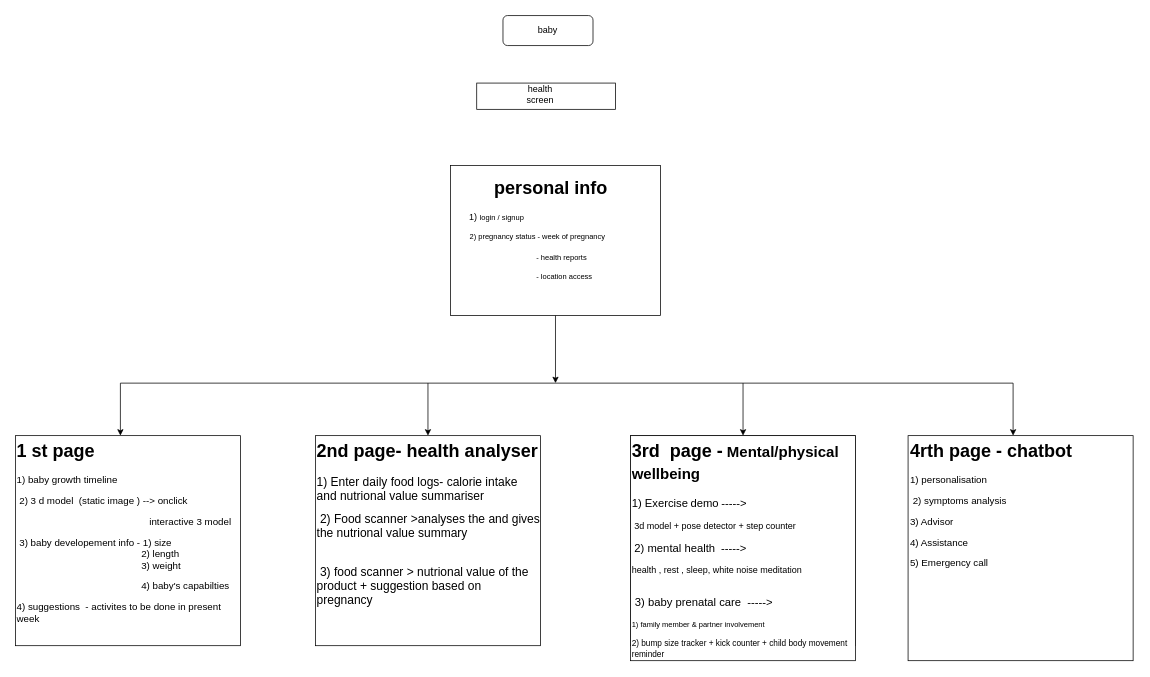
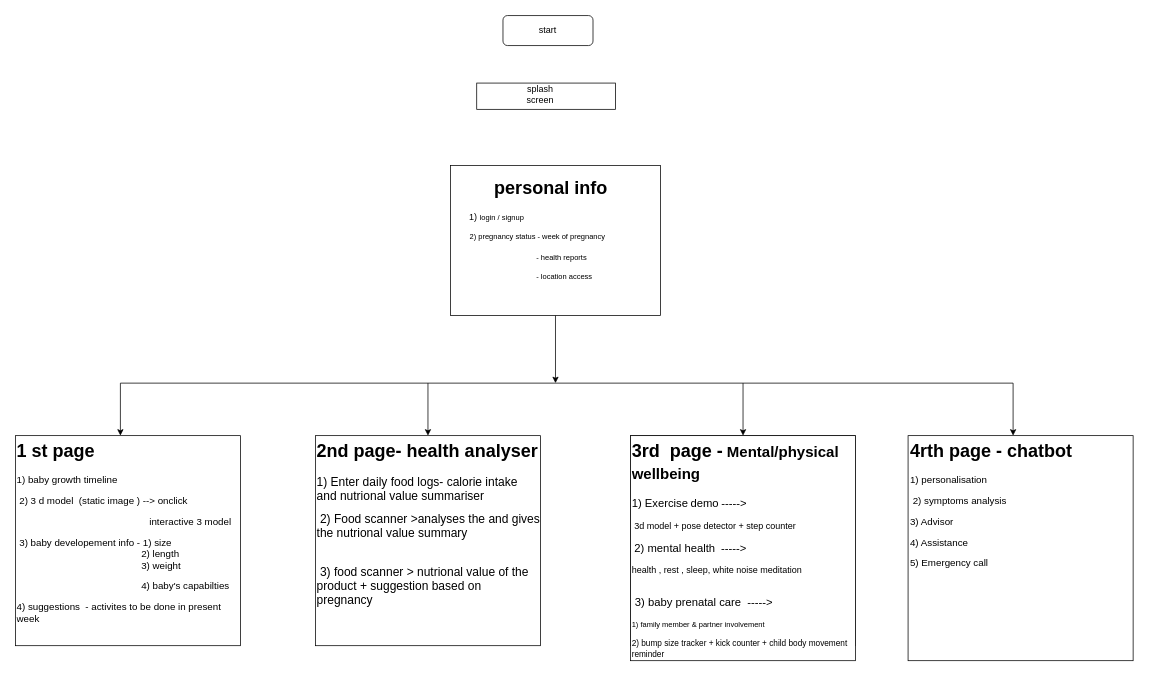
  <mxCell id="0" />
  <mxCell id="1" parent="0" />
  <mxCell id="2" value="" style="rounded=1;whiteSpace=wrap;html=1;" vertex="1" parent="1"><mxGeometry x="670" y="20" width="120" height="40" as="geometry" /></mxCell>
  <mxCell id="3" value="" style="rounded=0;whiteSpace=wrap;html=1;" vertex="1" parent="1"><mxGeometry x="635" y="110" width="185" height="35" as="geometry" /></mxCell>
- <mxCell id="4" value="baby" style="text;html=1;align=center;verticalAlign=middle;whiteSpace=wrap;rounded=0;" vertex="1" parent="1"><mxGeometry x="700" y="25" width="60" height="30" as="geometry" /></mxCell>
- <mxCell id="5" value="health screen" style="text;html=1;align=center;verticalAlign=middle;whiteSpace=wrap;rounded=0;" vertex="1" parent="1"><mxGeometry x="690" y="110" width="60" height="30" as="geometry" /></mxCell>
+ <mxCell id="4" value="start" style="text;html=1;align=center;verticalAlign=middle;whiteSpace=wrap;rounded=0;" vertex="1" parent="1"><mxGeometry x="700" y="25" width="60" height="30" as="geometry" /></mxCell>
+ <mxCell id="5" value="splash screen" style="text;html=1;align=center;verticalAlign=middle;whiteSpace=wrap;rounded=0;" vertex="1" parent="1"><mxGeometry x="690" y="110" width="60" height="30" as="geometry" /></mxCell>
  <mxCell id="6" value="" style="rounded=0;whiteSpace=wrap;html=1;" vertex="1" parent="1"><mxGeometry x="600" y="220" width="280" height="200" as="geometry" /></mxCell>
  <mxCell id="7" value="&lt;h1 style=&quot;margin-top: 0px;&quot;&gt;&amp;nbsp; &amp;nbsp; &amp;nbsp; &amp;nbsp;personal info&lt;/h1&gt;&lt;p&gt;&amp;nbsp; &amp;nbsp; 1)&amp;nbsp;&lt;font size=&quot;1&quot;&gt;login / signup&amp;nbsp;&lt;/font&gt;&lt;/p&gt;&lt;p&gt;&lt;font size=&quot;1&quot;&gt;&amp;nbsp; &amp;nbsp; &amp;nbsp;2) pregnancy status - week of pregnancy&amp;nbsp;&amp;nbsp;&lt;/font&gt;&lt;/p&gt;&lt;p&gt;&lt;font size=&quot;1&quot;&gt;&amp;nbsp; &amp;nbsp; &amp;nbsp; &amp;nbsp; &amp;nbsp; &amp;nbsp; &amp;nbsp; &amp;nbsp; &amp;nbsp; &amp;nbsp; &amp;nbsp; &amp;nbsp; &amp;nbsp; &amp;nbsp; &amp;nbsp; &amp;nbsp; &amp;nbsp; &amp;nbsp; &amp;nbsp;- health reports&amp;nbsp;&lt;/font&gt;&lt;/p&gt;&lt;p&gt;&lt;font size=&quot;1&quot;&gt;&amp;nbsp; &amp;nbsp; &amp;nbsp; &amp;nbsp; &amp;nbsp; &amp;nbsp; &amp;nbsp; &amp;nbsp; &amp;nbsp; &amp;nbsp; &amp;nbsp; &amp;nbsp; &amp;nbsp; &amp;nbsp; &amp;nbsp; &amp;nbsp; &amp;nbsp; &amp;nbsp; &amp;nbsp;- location access&lt;/font&gt;&lt;/p&gt;&lt;p&gt;&lt;font size=&quot;1&quot;&gt;&amp;nbsp; &amp;nbsp; &amp;nbsp; &amp;nbsp;&lt;/font&gt;&lt;/p&gt;" style="text;html=1;whiteSpace=wrap;overflow=hidden;rounded=0;" vertex="1" parent="1"><mxGeometry x="610" y="230" width="260" height="180" as="geometry" /></mxCell>
  <mxCell id="8" value="" style="endArrow=classic;html=1;rounded=0;" edge="1" parent="1"><mxGeometry width="50" height="50" relative="1" as="geometry"><mxPoint x="740" y="420" as="sourcePoint" /><mxPoint x="740" y="510" as="targetPoint" /></mxGeometry></mxCell>
  <mxCell id="9" value="" style="endArrow=none;html=1;rounded=0;" edge="1" parent="1"><mxGeometry width="50" height="50" relative="1" as="geometry"><mxPoint x="160" y="510" as="sourcePoint" /><mxPoint x="1350" y="510" as="targetPoint" /></mxGeometry></mxCell>
  <mxCell id="10" value="" style="endArrow=classic;html=1;rounded=0;" edge="1" parent="1"><mxGeometry width="50" height="50" relative="1" as="geometry"><mxPoint x="160" y="510" as="sourcePoint" /><mxPoint x="160" y="580" as="targetPoint" /></mxGeometry></mxCell>
  <mxCell id="11" value="" style="endArrow=classic;html=1;rounded=0;" edge="1" parent="1"><mxGeometry width="50" height="50" relative="1" as="geometry"><mxPoint x="570" y="510" as="sourcePoint" /><mxPoint x="570" y="580" as="targetPoint" /></mxGeometry></mxCell>
  <mxCell id="12" value="" style="endArrow=classic;html=1;rounded=0;" edge="1" parent="1"><mxGeometry width="50" height="50" relative="1" as="geometry"><mxPoint x="990" y="510" as="sourcePoint" /><mxPoint x="990" y="580" as="targetPoint" /></mxGeometry></mxCell>
  <mxCell id="13" value="" style="endArrow=classic;html=1;rounded=0;" edge="1" parent="1"><mxGeometry width="50" height="50" relative="1" as="geometry"><mxPoint x="1350" y="510" as="sourcePoint" /><mxPoint x="1350" y="580" as="targetPoint" /></mxGeometry></mxCell>
  <mxCell id="14" value="" style="rounded=0;whiteSpace=wrap;html=1;" vertex="1" parent="1"><mxGeometry x="20" y="580" width="300" height="280" as="geometry" /></mxCell>
  <mxCell id="15" value="" style="rounded=0;whiteSpace=wrap;html=1;" vertex="1" parent="1"><mxGeometry x="420" y="580" width="300" height="280" as="geometry" /></mxCell>
  <mxCell id="16" value="" style="rounded=0;whiteSpace=wrap;html=1;" vertex="1" parent="1"><mxGeometry x="840" y="580" width="300" height="280" as="geometry" /></mxCell>
  <mxCell id="17" value="" style="whiteSpace=wrap;html=1;aspect=fixed;" vertex="1" parent="1"><mxGeometry x="840" y="580" width="300" height="300" as="geometry" /></mxCell>
  <mxCell id="18" value="" style="whiteSpace=wrap;html=1;aspect=fixed;" vertex="1" parent="1"><mxGeometry x="1210" y="580" width="300" height="300" as="geometry" /></mxCell>
  <mxCell id="19" value="&lt;h1 style=&quot;margin-top: 0px;&quot;&gt;1 st page&amp;nbsp;&lt;/h1&gt;&lt;p&gt;&lt;font style=&quot;font-size: 13px;&quot;&gt;&lt;font style=&quot;&quot;&gt;1)&lt;/font&gt; &lt;font style=&quot;&quot;&gt;baby growth timeline&amp;nbsp;&lt;/font&gt;&lt;/font&gt;&lt;/p&gt;&lt;p&gt;&lt;font style=&quot;font-size: 13px;&quot;&gt;&amp;nbsp;2) 3 d model&amp;nbsp; (static image ) --&amp;gt; onclick&lt;/font&gt;&lt;/p&gt;&lt;p&gt;&lt;font style=&quot;font-size: 13px;&quot;&gt;&amp;nbsp; &amp;nbsp; &amp;nbsp; &amp;nbsp; &amp;nbsp; &amp;nbsp; &amp;nbsp; &amp;nbsp; &amp;nbsp; &amp;nbsp; &amp;nbsp; &amp;nbsp; &amp;nbsp; &amp;nbsp; &amp;nbsp; &amp;nbsp; &amp;nbsp; &amp;nbsp; &amp;nbsp; &amp;nbsp; &amp;nbsp; &amp;nbsp; &amp;nbsp; &amp;nbsp; &amp;nbsp;interactive 3 model&amp;nbsp;&lt;/font&gt;&lt;/p&gt;&lt;p&gt;&lt;font style=&quot;font-size: 13px;&quot;&gt;&lt;font style=&quot;&quot;&gt;&amp;nbsp;3) baby developement info - 1) size&amp;nbsp;&lt;/font&gt;&amp;nbsp; &amp;nbsp; &amp;nbsp; &amp;nbsp; &amp;nbsp; &amp;nbsp; &amp;nbsp; &amp;nbsp; &amp;nbsp; &amp;nbsp; &amp;nbsp; &amp;nbsp; &amp;nbsp; &amp;nbsp; &amp;nbsp; &amp;nbsp; &amp;nbsp; &amp;nbsp; &amp;nbsp; &amp;nbsp; &amp;nbsp; &amp;nbsp; &amp;nbsp; &amp;nbsp; &amp;nbsp; &amp;nbsp; &amp;nbsp; &amp;nbsp; &amp;nbsp; &amp;nbsp; &amp;nbsp; &amp;nbsp; &amp;nbsp; &amp;nbsp; &amp;nbsp;&amp;nbsp;&lt;font style=&quot;&quot;&gt;2) length&lt;/font&gt;&lt;/font&gt;&lt;span style=&quot;font-size: 13px; background-color: transparent; color: light-dark(rgb(0, 0, 0), rgb(255, 255, 255));&quot;&gt;&amp;nbsp; &amp;nbsp; &amp;nbsp; &amp;nbsp; &amp;nbsp; &amp;nbsp; &amp;nbsp; &amp;nbsp; &amp;nbsp; &amp;nbsp; &amp;nbsp; &amp;nbsp; &amp;nbsp; &amp;nbsp; &amp;nbsp; &amp;nbsp; &amp;nbsp; &amp;nbsp; &amp;nbsp; &amp;nbsp; &amp;nbsp; &amp;nbsp; &amp;nbsp; &amp;nbsp; &amp;nbsp; &amp;nbsp; &amp;nbsp; &amp;nbsp; &amp;nbsp; &amp;nbsp; &amp;nbsp; &amp;nbsp; &amp;nbsp; &amp;nbsp; 3) weight&lt;/span&gt;&lt;/p&gt;&lt;p&gt;&lt;span style=&quot;font-size: 13px; background-color: transparent; color: light-dark(rgb(0, 0, 0), rgb(255, 255, 255));&quot;&gt;&amp;nbsp; &amp;nbsp; &amp;nbsp; &amp;nbsp; &amp;nbsp; &amp;nbsp; &amp;nbsp; &amp;nbsp; &amp;nbsp; &amp;nbsp; &amp;nbsp; &amp;nbsp; &amp;nbsp; &amp;nbsp; &amp;nbsp; &amp;nbsp; &amp;nbsp; &amp;nbsp; &amp;nbsp; &amp;nbsp; &amp;nbsp; &amp;nbsp; &amp;nbsp; 4) baby's capabilties&lt;/span&gt;&lt;/p&gt;&lt;p&gt;&lt;font style=&quot;&quot;&gt;&lt;font style=&quot;font-size: 13px;&quot;&gt;4) suggestions&amp;nbsp; - activites to be done in present week&amp;nbsp;&lt;/font&gt;&lt;/font&gt;&lt;/p&gt;&lt;p&gt;&lt;font style=&quot;&quot;&gt;&lt;font style=&quot;font-size: 11px;&quot;&gt;&amp;nbsp; &amp;nbsp; &amp;nbsp;&lt;/font&gt;&lt;/font&gt;&lt;/p&gt;" style="text;html=1;whiteSpace=wrap;overflow=hidden;rounded=0;" vertex="1" parent="1"><mxGeometry x="20" y="580" width="300" height="280" as="geometry" /></mxCell>
  <mxCell id="20" value="&lt;h1 style=&quot;margin-top: 0px;&quot;&gt;2nd page- health analyser&lt;/h1&gt;&lt;p&gt;&lt;font style=&quot;font-size: 16px;&quot;&gt;&lt;font style=&quot;&quot;&gt;1)&lt;/font&gt;&amp;nbsp;&lt;font style=&quot;&quot;&gt;Enter daily food logs- calorie intake and nutrional value summariser&amp;nbsp;&lt;/font&gt;&lt;font style=&quot;&quot;&gt;&amp;nbsp;&lt;/font&gt;&lt;/font&gt;&lt;/p&gt;&lt;p&gt;&lt;font style=&quot;font-size: 16px;&quot;&gt;&lt;font style=&quot;&quot;&gt;&amp;nbsp;2) Food scanner &amp;gt;&lt;/font&gt;&lt;span style=&quot;background-color: transparent; color: light-dark(rgb(0, 0, 0), rgb(255, 255, 255));&quot;&gt;analyses the and gives the nutrional value summary&amp;nbsp; &amp;nbsp; &amp;nbsp; &amp;nbsp; &amp;nbsp; &amp;nbsp; &amp;nbsp; &amp;nbsp; &amp;nbsp; &amp;nbsp; &amp;nbsp; &amp;nbsp; &amp;nbsp; &amp;nbsp; &amp;nbsp; &amp;nbsp; &amp;nbsp; &amp;nbsp;&amp;nbsp;&lt;/span&gt;&lt;/font&gt;&lt;/p&gt;&lt;p&gt;&lt;font style=&quot;font-size: 16px;&quot;&gt;&lt;font style=&quot;&quot;&gt;&amp;nbsp;3) food scanner &amp;gt; nutrional value of the product + suggestion based on pregnancy&amp;nbsp; &amp;nbsp; &amp;nbsp; &amp;nbsp; &amp;nbsp; &amp;nbsp; &amp;nbsp; &amp;nbsp; &amp;nbsp; &amp;nbsp; &amp;nbsp; &amp;nbsp; &amp;nbsp; &amp;nbsp; &amp;nbsp; &amp;nbsp; &amp;nbsp; &amp;nbsp; &amp;nbsp; &amp;nbsp; &amp;nbsp; &amp;nbsp; &amp;nbsp; &amp;nbsp;&lt;/font&gt;&lt;span style=&quot;background-color: transparent; color: light-dark(rgb(0, 0, 0), rgb(255, 255, 255));&quot;&gt;&amp;nbsp; &amp;nbsp; &amp;nbsp; &amp;nbsp; &amp;nbsp; &amp;nbsp;&amp;nbsp;&lt;/span&gt;&lt;/font&gt;&lt;/p&gt;&lt;p&gt;&lt;font style=&quot;&quot;&gt;&lt;font style=&quot;font-size: 11px;&quot;&gt;&amp;nbsp; &amp;nbsp; &amp;nbsp;&lt;/font&gt;&lt;/font&gt;&lt;/p&gt;" style="text;html=1;whiteSpace=wrap;overflow=hidden;rounded=0;" vertex="1" parent="1"><mxGeometry x="420" y="580" width="300" height="280" as="geometry" /></mxCell>
  <mxCell id="21" value="&lt;h1 style=&quot;margin-top: 0px;&quot;&gt;3rd&amp;nbsp; page -&lt;font style=&quot;font-size: 20px;&quot;&gt; Mental/physical wellbeing&lt;/font&gt;&amp;nbsp;&lt;/h1&gt;&lt;p&gt;&lt;font style=&quot;font-size: 15px;&quot;&gt;&lt;font style=&quot;&quot;&gt;1)&lt;/font&gt;&amp;nbsp;Exercise&lt;/font&gt;&amp;nbsp;&lt;font style=&quot;font-size: 15px;&quot;&gt;demo&lt;/font&gt;&lt;font style=&quot;font-size: 13px;&quot;&gt;&amp;nbsp;&lt;/font&gt;&lt;span style=&quot;font-size: 15px; background-color: transparent; color: light-dark(rgb(0, 0, 0), rgb(255, 255, 255));&quot;&gt;-----&amp;gt;&lt;/span&gt;&lt;/p&gt;&lt;p&gt;&amp;nbsp;3d model + pose detector + step counter&lt;font style=&quot;font-size: 15px;&quot;&gt;&amp;nbsp;&lt;/font&gt;&lt;/p&gt;&lt;p&gt;&lt;font style=&quot;font-size: 13px;&quot;&gt;&amp;nbsp;&lt;/font&gt;&lt;font style=&quot;font-size: 15px;&quot;&gt;2) mental health &lt;/font&gt;&lt;font style=&quot;font-size: 13px;&quot;&gt;&amp;nbsp;&lt;/font&gt;&lt;span style=&quot;font-size: 15px; background-color: transparent; color: light-dark(rgb(0, 0, 0), rgb(255, 255, 255));&quot;&gt;-----&amp;gt;&lt;/span&gt;&lt;/p&gt;&lt;p&gt;&lt;font&gt;&lt;font style=&quot;&quot;&gt;health , rest , sleep, white noise meditation&lt;/font&gt;&lt;span style=&quot;background-color: transparent; color: light-dark(rgb(0, 0, 0), rgb(255, 255, 255));&quot;&gt;&amp;nbsp; &amp;nbsp; &amp;nbsp; &amp;nbsp; &amp;nbsp; &amp;nbsp; &amp;nbsp; &lt;/span&gt;&lt;/font&gt;&lt;span style=&quot;font-size: 13px; background-color: transparent; color: light-dark(rgb(0, 0, 0), rgb(255, 255, 255));&quot;&gt;&amp;nbsp; &amp;nbsp; &amp;nbsp; &amp;nbsp;&lt;/span&gt;&lt;/p&gt;&lt;p&gt;&lt;font style=&quot;&quot;&gt;&lt;font style=&quot;font-size: 15px;&quot;&gt;&amp;nbsp;3) baby prenatal care&amp;nbsp; -----&amp;gt;&amp;nbsp;&lt;/font&gt;&lt;/font&gt;&lt;/p&gt;&lt;p&gt;&lt;span style=&quot;font-size: 10px; background-color: transparent; color: light-dark(rgb(0, 0, 0), rgb(255, 255, 255));&quot;&gt;1) family member &amp;amp; partner involvement&amp;nbsp;&lt;/span&gt;&lt;/p&gt;&lt;p&gt;&lt;span style=&quot;font-size: 11px; background-color: transparent; color: light-dark(rgb(0, 0, 0), rgb(255, 255, 255));&quot;&gt;2)&lt;/span&gt;&lt;span style=&quot;background-color: transparent; color: light-dark(rgb(0, 0, 0), rgb(255, 255, 255));&quot;&gt;&lt;font style=&quot;font-size: 11px;&quot;&gt; bump size tracker + kick counter + child body movement reminder&lt;/font&gt;&lt;/span&gt;&lt;/p&gt;" style="text;html=1;whiteSpace=wrap;overflow=hidden;rounded=0;" vertex="1" parent="1"><mxGeometry x="840" y="580" width="300" height="300" as="geometry" /></mxCell>
  <mxCell id="22" value="&lt;h1 style=&quot;margin-top: 0px;&quot;&gt;4rth page - chatbot&lt;/h1&gt;&lt;p&gt;&lt;font style=&quot;font-size: 13px;&quot;&gt;1) personalisation&amp;nbsp;&lt;/font&gt;&lt;/p&gt;&lt;p&gt;&lt;font style=&quot;font-size: 13px;&quot;&gt;&amp;nbsp;2) symptoms analysis&lt;/font&gt;&lt;/p&gt;&lt;p&gt;&lt;span style=&quot;background-color: transparent; color: light-dark(rgb(0, 0, 0), rgb(255, 255, 255));&quot;&gt;&lt;span style=&quot;font-size: 13px;&quot;&gt;3) Advisor&amp;nbsp;&lt;/span&gt;&lt;/span&gt;&lt;/p&gt;&lt;p&gt;&lt;span style=&quot;background-color: transparent; color: light-dark(rgb(0, 0, 0), rgb(255, 255, 255));&quot;&gt;&lt;span style=&quot;font-size: 13px;&quot;&gt;4) Assistance&lt;/span&gt;&amp;nbsp;&lt;/span&gt;&lt;/p&gt;&lt;p&gt;&lt;font style=&quot;font-size: 13px;&quot;&gt;5) Emergency call&amp;nbsp; &amp;nbsp; &amp;nbsp; &amp;nbsp; &amp;nbsp; &amp;nbsp; &amp;nbsp; &amp;nbsp; &amp;nbsp; &amp;nbsp;&amp;nbsp;&lt;/font&gt;&lt;/p&gt;" style="text;html=1;whiteSpace=wrap;overflow=hidden;rounded=0;" vertex="1" parent="1"><mxGeometry x="1211" y="580" width="300" height="300" as="geometry" /></mxCell>
